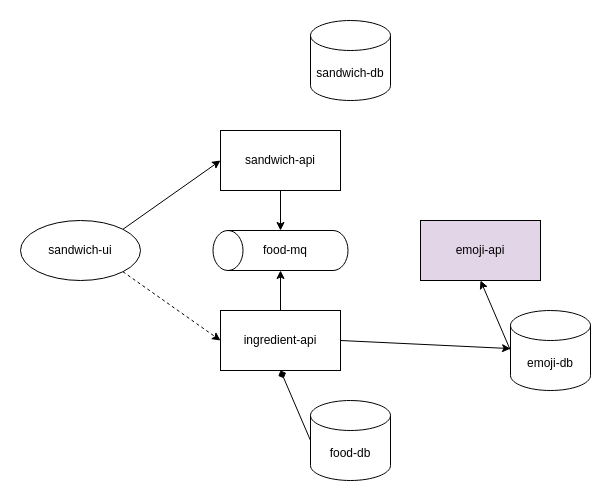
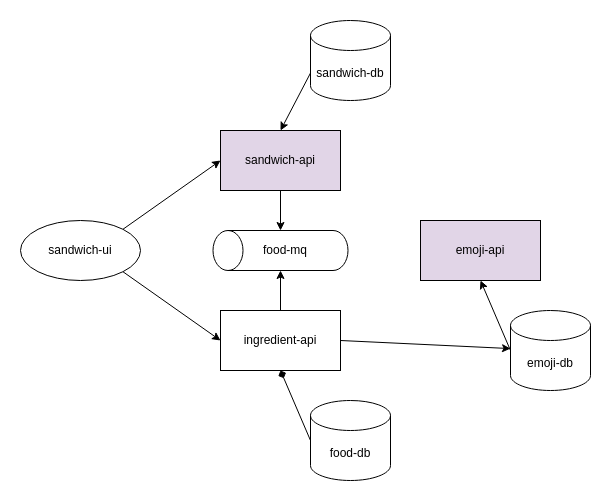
  <mxCell id="0" />
  <mxCell id="1" parent="0" />
  <mxCell id="2" style="rounded=0;orthogonalLoop=1;jettySize=auto;html=1;exitX=1;exitY=0;exitDx=0;exitDy=0;entryX=0;entryY=0.5;entryDx=0;entryDy=0;" edge="1" parent="1" source="4" target="6"><mxGeometry relative="1" as="geometry" /></mxCell>
- <mxCell id="3" style="edgeStyle=none;rounded=0;orthogonalLoop=1;jettySize=auto;html=1;exitX=1;exitY=1;exitDx=0;exitDy=0;entryX=0;entryY=0.5;entryDx=0;entryDy=0;dashed=1;" edge="1" parent="1" source="4" target="9"><mxGeometry relative="1" as="geometry" /></mxCell>
+ <mxCell id="3" style="edgeStyle=none;rounded=0;orthogonalLoop=1;jettySize=auto;html=1;exitX=1;exitY=1;exitDx=0;exitDy=0;entryX=0;entryY=0.5;entryDx=0;entryDy=0;" edge="1" parent="1" source="4" target="9"><mxGeometry relative="1" as="geometry" /></mxCell>
  <mxCell id="4" value="&lt;div&gt;sandwich-ui&lt;/div&gt;" style="ellipse;whiteSpace=wrap;html=1;" parent="1" vertex="1"><mxGeometry x="20" y="220" width="120" height="60" as="geometry" /></mxCell>
  <mxCell id="5" style="edgeStyle=none;rounded=0;orthogonalLoop=1;jettySize=auto;html=1;exitX=0.5;exitY=1;exitDx=0;exitDy=0;entryX=1;entryY=0.5;entryDx=0;entryDy=0;entryPerimeter=0;" edge="1" parent="1" source="6" target="11"><mxGeometry relative="1" as="geometry" /></mxCell>
- <mxCell id="6" value="&lt;div&gt;sandwich-api&lt;/div&gt;" style="rounded=0;whiteSpace=wrap;html=1;" vertex="1" parent="1"><mxGeometry x="220" y="130" width="120" height="60" as="geometry" /></mxCell>
+ <mxCell id="6" value="&lt;div&gt;sandwich-api&lt;/div&gt;" style="rounded=0;whiteSpace=wrap;html=1;fillColor=#e1d5e7;" vertex="1" parent="1"><mxGeometry x="220" y="130" width="120" height="60" as="geometry" /></mxCell>
  <mxCell id="7" style="edgeStyle=none;rounded=0;orthogonalLoop=1;jettySize=auto;html=1;exitX=1;exitY=0.5;exitDx=0;exitDy=0;" edge="1" parent="1" source="9" target="18"><mxGeometry relative="1" as="geometry" /></mxCell>
  <mxCell id="8" style="edgeStyle=none;rounded=0;orthogonalLoop=1;jettySize=auto;html=1;exitX=0.5;exitY=0;exitDx=0;exitDy=0;entryX=0;entryY=0.5;entryDx=0;entryDy=0;entryPerimeter=0;" edge="1" parent="1" source="9" target="11"><mxGeometry relative="1" as="geometry" /></mxCell>
  <mxCell id="9" value="ingredient-api" style="rounded=0;whiteSpace=wrap;html=1;" vertex="1" parent="1"><mxGeometry x="220" y="310" width="120" height="60" as="geometry" /></mxCell>
  <mxCell id="10" value="emoji-api" style="rounded=0;whiteSpace=wrap;html=1;fillColor=#e1d5e7;" vertex="1" parent="1"><mxGeometry x="420" y="220" width="120" height="60" as="geometry" /></mxCell>
  <mxCell id="11" value="" style="shape=cylinder3;whiteSpace=wrap;html=1;boundedLbl=1;backgroundOutline=1;size=15;rotation=-90;" vertex="1" parent="1"><mxGeometry x="260" y="182.5" width="40" height="135" as="geometry" /></mxCell>
  <mxCell id="12" value="food-mq" style="text;html=1;strokeColor=none;fillColor=none;align=center;verticalAlign=middle;whiteSpace=wrap;rounded=0;" vertex="1" parent="1"><mxGeometry x="250" y="240" width="70" height="20" as="geometry" /></mxCell>
  <mxCell id="13" style="edgeStyle=none;rounded=0;orthogonalLoop=1;jettySize=auto;html=1;exitX=0;exitY=0.5;exitDx=0;exitDy=0;exitPerimeter=0;entryX=0.5;entryY=1;entryDx=0;entryDy=0;endArrow=diamond;" edge="1" parent="1" source="14" target="9"><mxGeometry relative="1" as="geometry" /></mxCell>
  <mxCell id="14" value="food-db" style="shape=cylinder3;whiteSpace=wrap;html=1;boundedLbl=1;backgroundOutline=1;size=15;" vertex="1" parent="1"><mxGeometry x="310" y="400" width="80" height="80" as="geometry" /></mxCell>
+ <mxCell id="15" style="edgeStyle=none;rounded=0;orthogonalLoop=1;jettySize=auto;html=1;exitX=0;exitY=0;exitDx=0;exitDy=52.5;exitPerimeter=0;entryX=0.5;entryY=0;entryDx=0;entryDy=0;" edge="1" parent="1" source="16" target="6"><mxGeometry relative="1" as="geometry" /></mxCell>
  <mxCell id="16" value="sandwich-db" style="shape=cylinder3;whiteSpace=wrap;html=1;boundedLbl=1;backgroundOutline=1;size=15;" vertex="1" parent="1"><mxGeometry x="310" y="20" width="80" height="80" as="geometry" /></mxCell>
  <mxCell id="17" style="edgeStyle=none;rounded=0;orthogonalLoop=1;jettySize=auto;html=1;exitX=0;exitY=0.5;exitDx=0;exitDy=0;exitPerimeter=0;entryX=0.5;entryY=1;entryDx=0;entryDy=0;" edge="1" parent="1" source="18"><mxGeometry relative="1" as="geometry"><mxPoint x="480" y="280" as="targetPoint" /></mxGeometry></mxCell>
  <mxCell id="18" value="emoji-db" style="shape=cylinder3;whiteSpace=wrap;html=1;boundedLbl=1;backgroundOutline=1;size=15;" vertex="1" parent="1"><mxGeometry x="510" y="310" width="80" height="80" as="geometry" /></mxCell>
